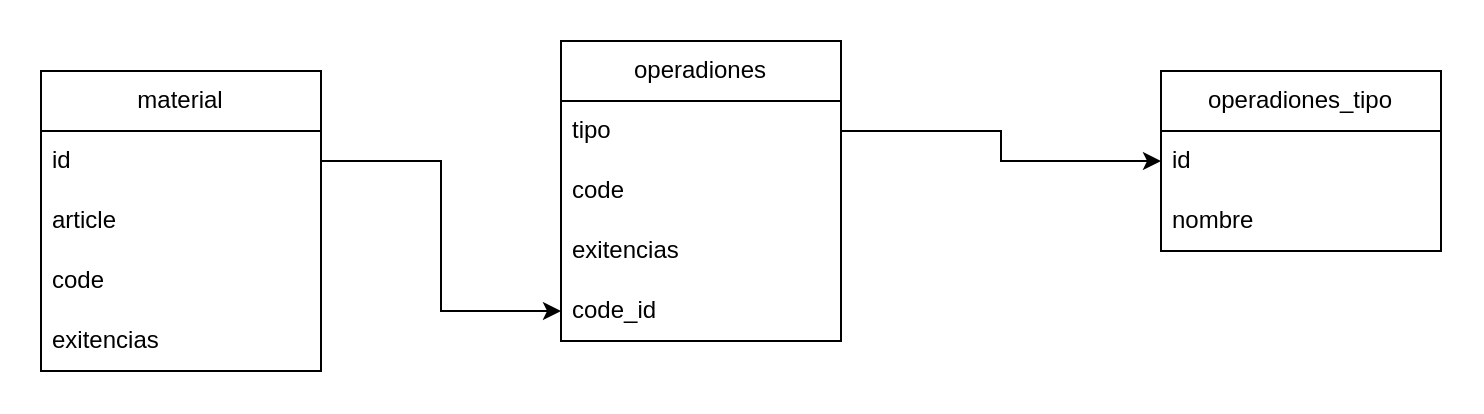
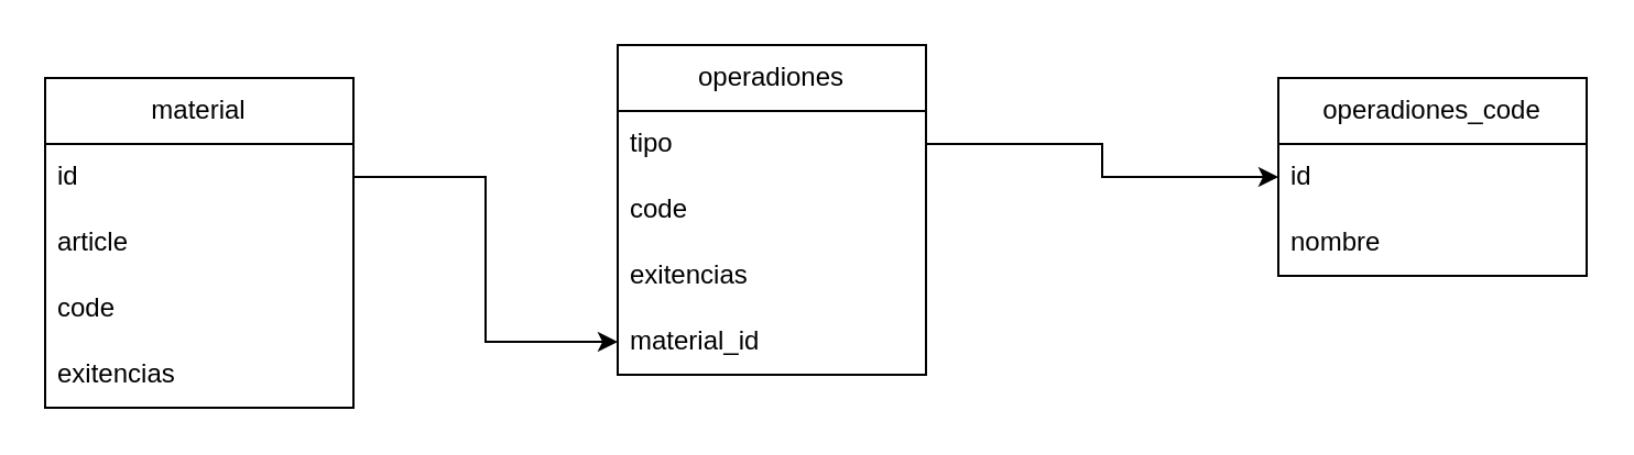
  <mxCell id="0" />
  <mxCell id="1" parent="0" />
  <mxCell id="2" value="material" style="swimlane;fontStyle=0;childLayout=stackLayout;horizontal=1;startSize=30;horizontalStack=0;resizeParent=1;resizeParentMax=0;resizeLast=0;collapsible=1;marginBottom=0;whiteSpace=wrap;html=1;" vertex="1" parent="1"><mxGeometry x="20" y="35" width="140" height="150" as="geometry" /></mxCell>
  <mxCell id="3" value="id" style="text;strokeColor=none;fillColor=none;align=left;verticalAlign=middle;spacingLeft=4;spacingRight=4;overflow=hidden;points=[[0,0.5],[1,0.5]];portConstraint=eastwest;rotatable=0;whiteSpace=wrap;html=1;" vertex="1" parent="2"><mxGeometry y="30" width="140" height="30" as="geometry" /></mxCell>
  <mxCell id="4" value="article" style="text;strokeColor=none;fillColor=none;align=left;verticalAlign=middle;spacingLeft=4;spacingRight=4;overflow=hidden;points=[[0,0.5],[1,0.5]];portConstraint=eastwest;rotatable=0;whiteSpace=wrap;html=1;" vertex="1" parent="2"><mxGeometry y="60" width="140" height="30" as="geometry" /></mxCell>
  <mxCell id="5" value="code" style="text;strokeColor=none;fillColor=none;align=left;verticalAlign=middle;spacingLeft=4;spacingRight=4;overflow=hidden;points=[[0,0.5],[1,0.5]];portConstraint=eastwest;rotatable=0;whiteSpace=wrap;html=1;" vertex="1" parent="2"><mxGeometry y="90" width="140" height="30" as="geometry" /></mxCell>
  <mxCell id="6" value="exitencias" style="text;strokeColor=none;fillColor=none;align=left;verticalAlign=middle;spacingLeft=4;spacingRight=4;overflow=hidden;points=[[0,0.5],[1,0.5]];portConstraint=eastwest;rotatable=0;whiteSpace=wrap;html=1;" vertex="1" parent="2"><mxGeometry y="120" width="140" height="30" as="geometry" /></mxCell>
  <mxCell id="7" value="operadiones" style="swimlane;fontStyle=0;childLayout=stackLayout;horizontal=1;startSize=30;horizontalStack=0;resizeParent=1;resizeParentMax=0;resizeLast=0;collapsible=1;marginBottom=0;whiteSpace=wrap;html=1;" vertex="1" parent="1"><mxGeometry x="280" y="20" width="140" height="150" as="geometry" /></mxCell>
  <mxCell id="8" value="tipo" style="text;strokeColor=none;fillColor=none;align=left;verticalAlign=middle;spacingLeft=4;spacingRight=4;overflow=hidden;points=[[0,0.5],[1,0.5]];portConstraint=eastwest;rotatable=0;whiteSpace=wrap;html=1;" vertex="1" parent="7"><mxGeometry y="30" width="140" height="30" as="geometry" /></mxCell>
  <mxCell id="9" value="code" style="text;strokeColor=none;fillColor=none;align=left;verticalAlign=middle;spacingLeft=4;spacingRight=4;overflow=hidden;points=[[0,0.5],[1,0.5]];portConstraint=eastwest;rotatable=0;whiteSpace=wrap;html=1;" vertex="1" parent="7"><mxGeometry y="60" width="140" height="30" as="geometry" /></mxCell>
  <mxCell id="10" value="exitencias" style="text;strokeColor=none;fillColor=none;align=left;verticalAlign=middle;spacingLeft=4;spacingRight=4;overflow=hidden;points=[[0,0.5],[1,0.5]];portConstraint=eastwest;rotatable=0;whiteSpace=wrap;html=1;" vertex="1" parent="7"><mxGeometry y="90" width="140" height="30" as="geometry" /></mxCell>
- <mxCell id="11" value="code_id" style="text;strokeColor=none;fillColor=none;align=left;verticalAlign=middle;spacingLeft=4;spacingRight=4;overflow=hidden;points=[[0,0.5],[1,0.5]];portConstraint=eastwest;rotatable=0;whiteSpace=wrap;html=1;" vertex="1" parent="7"><mxGeometry y="120" width="140" height="30" as="geometry" /></mxCell>
- <mxCell id="12" value="operadiones_tipo" style="swimlane;fontStyle=0;childLayout=stackLayout;horizontal=1;startSize=30;horizontalStack=0;resizeParent=1;resizeParentMax=0;resizeLast=0;collapsible=1;marginBottom=0;whiteSpace=wrap;html=1;" vertex="1" parent="1"><mxGeometry x="580" y="35" width="140" height="90" as="geometry" /></mxCell>
+ <mxCell id="11" value="material_id" style="text;strokeColor=none;fillColor=none;align=left;verticalAlign=middle;spacingLeft=4;spacingRight=4;overflow=hidden;points=[[0,0.5],[1,0.5]];portConstraint=eastwest;rotatable=0;whiteSpace=wrap;html=1;" vertex="1" parent="7"><mxGeometry y="120" width="140" height="30" as="geometry" /></mxCell>
+ <mxCell id="12" value="operadiones_code" style="swimlane;fontStyle=0;childLayout=stackLayout;horizontal=1;startSize=30;horizontalStack=0;resizeParent=1;resizeParentMax=0;resizeLast=0;collapsible=1;marginBottom=0;whiteSpace=wrap;html=1;" vertex="1" parent="1"><mxGeometry x="580" y="35" width="140" height="90" as="geometry" /></mxCell>
  <mxCell id="13" value="id" style="text;strokeColor=none;fillColor=none;align=left;verticalAlign=middle;spacingLeft=4;spacingRight=4;overflow=hidden;points=[[0,0.5],[1,0.5]];portConstraint=eastwest;rotatable=0;whiteSpace=wrap;html=1;" vertex="1" parent="12"><mxGeometry y="30" width="140" height="30" as="geometry" /></mxCell>
  <mxCell id="14" value="nombre" style="text;strokeColor=none;fillColor=none;align=left;verticalAlign=middle;spacingLeft=4;spacingRight=4;overflow=hidden;points=[[0,0.5],[1,0.5]];portConstraint=eastwest;rotatable=0;whiteSpace=wrap;html=1;" vertex="1" parent="12"><mxGeometry y="60" width="140" height="30" as="geometry" /></mxCell>
  <mxCell id="15" style="edgeStyle=orthogonalEdgeStyle;rounded=0;orthogonalLoop=1;jettySize=auto;html=1;entryX=0;entryY=0.5;entryDx=0;entryDy=0;" edge="1" parent="1" source="8" target="13"><mxGeometry relative="1" as="geometry" /></mxCell>
  <mxCell id="16" style="edgeStyle=orthogonalEdgeStyle;rounded=0;orthogonalLoop=1;jettySize=auto;html=1;entryX=0;entryY=0.5;entryDx=0;entryDy=0;" edge="1" parent="1" source="3" target="11"><mxGeometry relative="1" as="geometry" /></mxCell>
